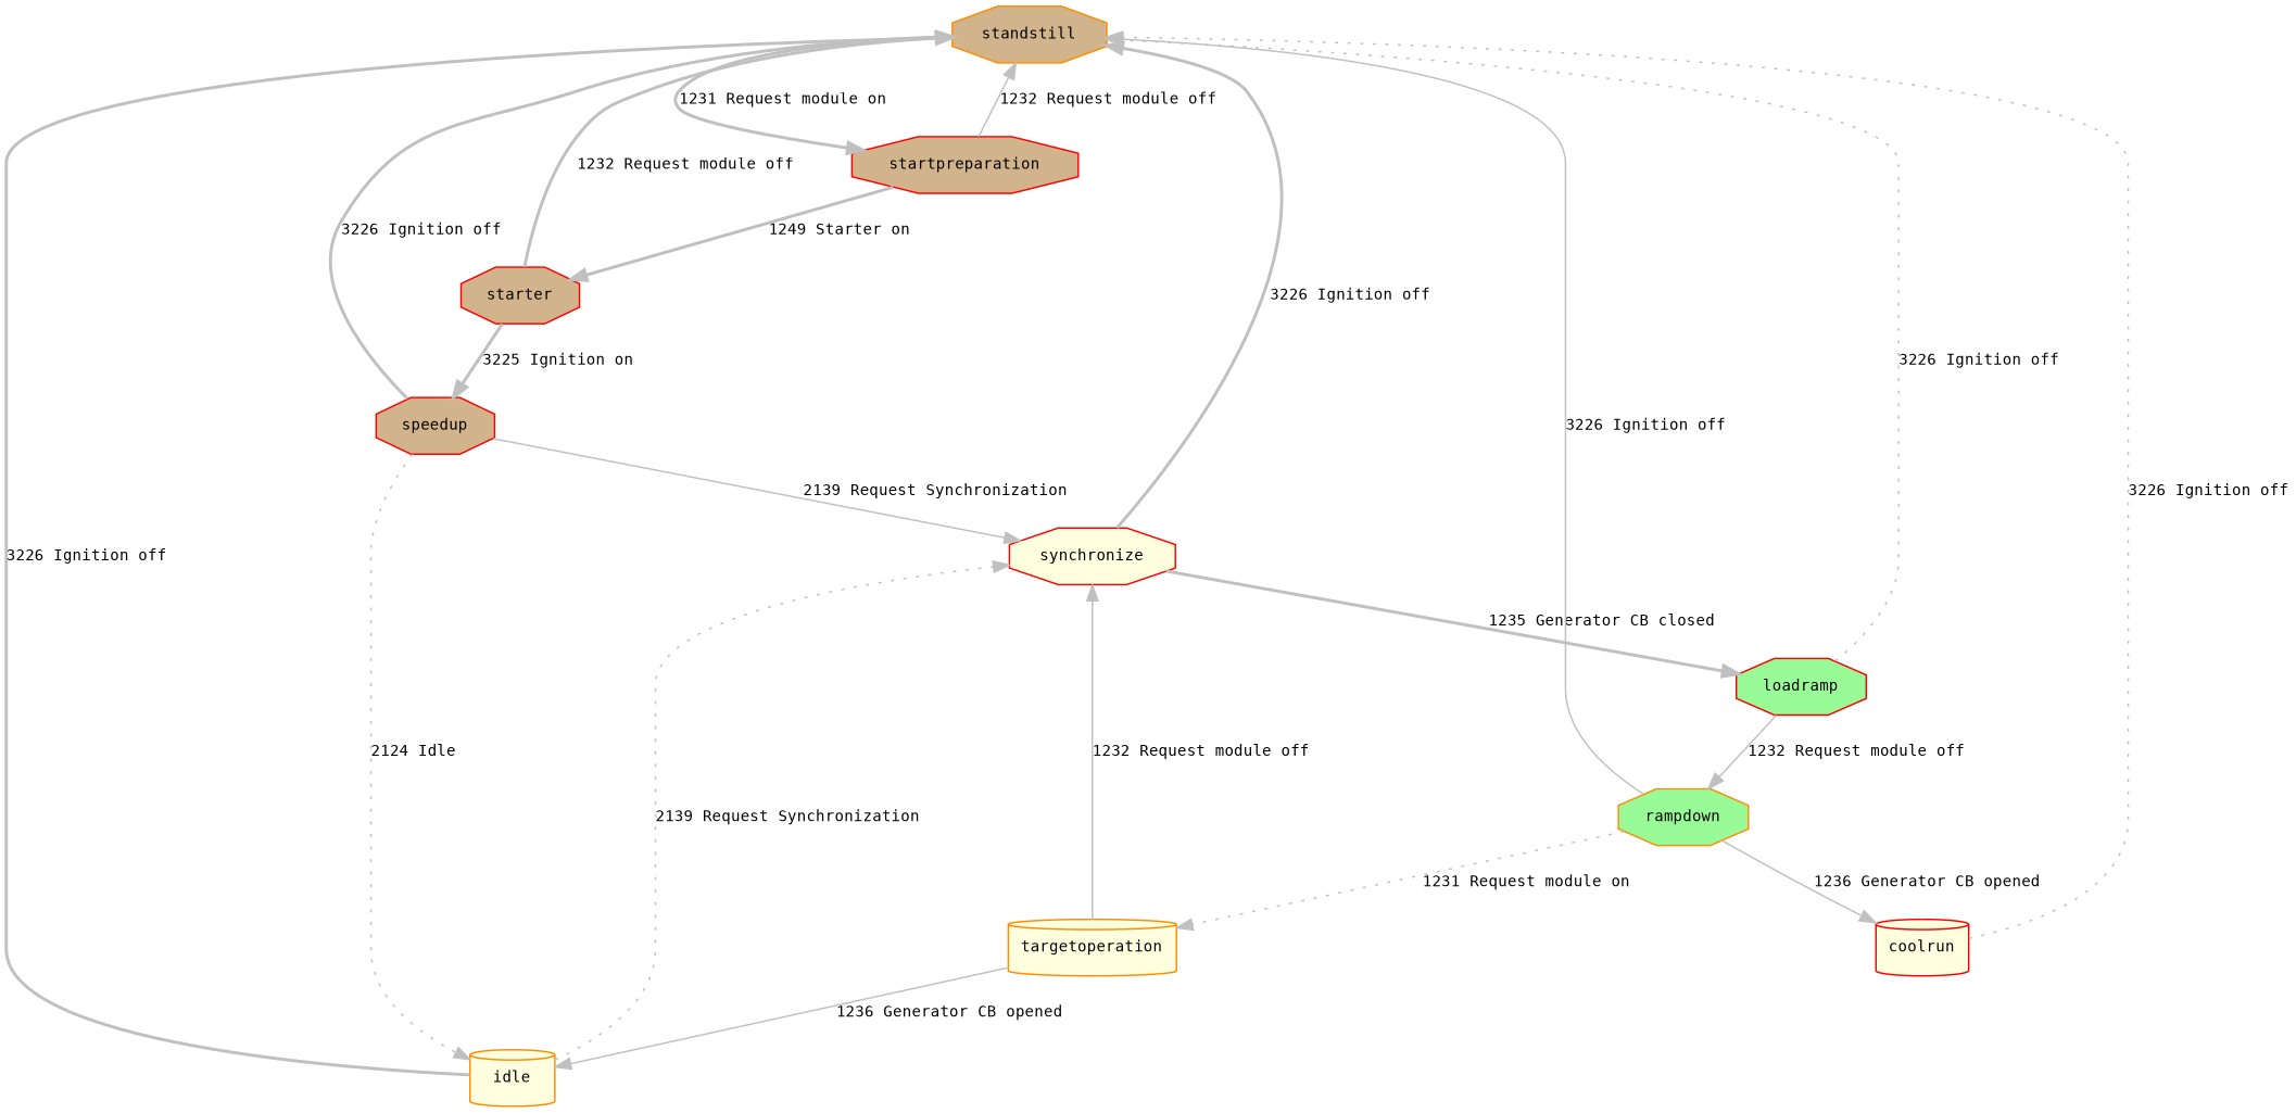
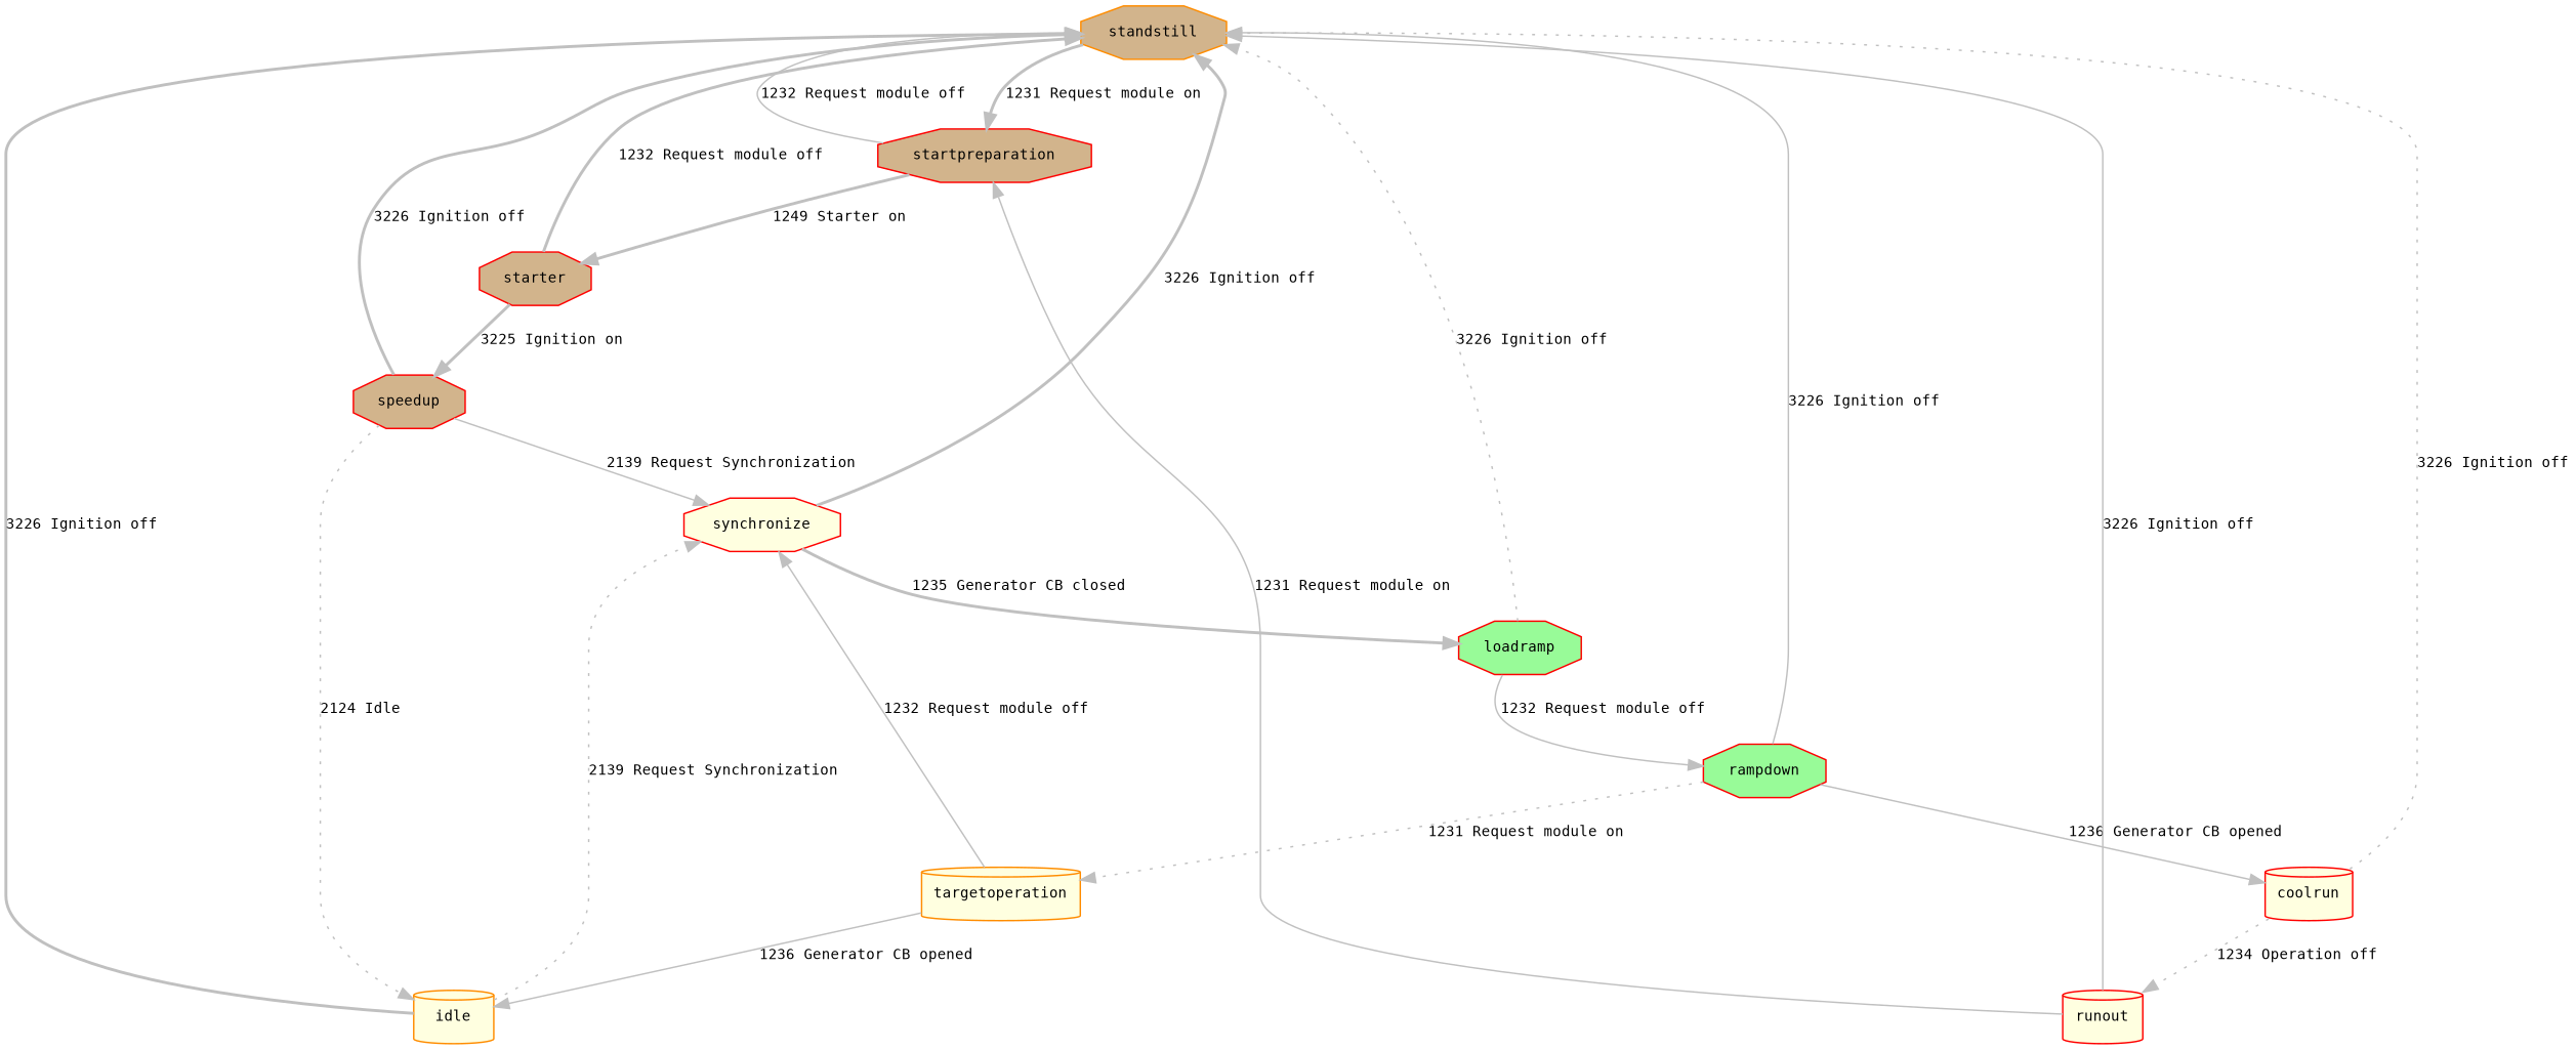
  digraph {
    fontname=monospace
    labelfontcolor=red
    nodesep=1
    rankdir=TB
    node [color=red fillcolor=lightyellow fontname=monospace fontsize=10 shape=octagon style=filled]
    edge [color=grey fontname=monospace fontsize=10 style=solid]
    n1 [color=darkorange fillcolor=tan label=standstill]
    n2 [fillcolor=tan label=startpreparation]
    n3 [fillcolor=tan label=starter]
    n4 [fillcolor=tan label=speedup]
    n5 [color=darkorange label=idle shape=cylinder]
    n6 [label=synchronize]
    n7 [fillcolor=palegreen label=loadramp]
-   n8 [color=darkorange fillcolor=palegreen label=rampdown]
+   n8 [fillcolor=palegreen label=rampdown]
    n9 [color=darkorange label=targetoperation shape=cylinder]
    n10 [label=coolrun shape=cylinder]
+   n11 [label=runout shape=cylinder]
    n1 -> n2 [label="1231 Request module on" style=bold]
    n2 -> n1 [label="1232 Request module off"]
    n2 -> n3 [label="1249 Starter on" style=bold]
    n3 -> n1 [label="1232 Request module off" style=bold]
    n3 -> n4 [label="3225 Ignition on" style=bold]
    n4 -> n1 [label="3226 Ignition off" style=bold]
    n4 -> n5 [label="2124 Idle" style=dotted]
    n4 -> n6 [label="2139 Request Synchronization"]
    n5 -> n1 [label="3226 Ignition off" style=bold]
    n5 -> n6 [label="2139 Request Synchronization" style=dotted]
    n6 -> n1 [label="3226 Ignition off" style=bold]
    n6 -> n7 [label="1235 Generator CB closed" style=bold]
    n7 -> n1 [label="3226 Ignition off" style=dotted]
    n7 -> n8 [label="1232 Request module off"]
    n8 -> n1 [label="3226 Ignition off"]
    n8 -> n9 [label="1231 Request module on" style=dotted]
    n8 -> n10 [label="1236 Generator CB opened"]
    n9 -> n5 [label="1236 Generator CB opened"]
    n9 -> n6 [label="1232 Request module off"]
    n10 -> n1 [label="3226 Ignition off" style=dotted]
+   n10 -> n11 [label="1234 Operation off" style=dotted]
+   n11 -> n1 [label="3226 Ignition off"]
+   n11 -> n2 [label="1231 Request module on"]
  }
